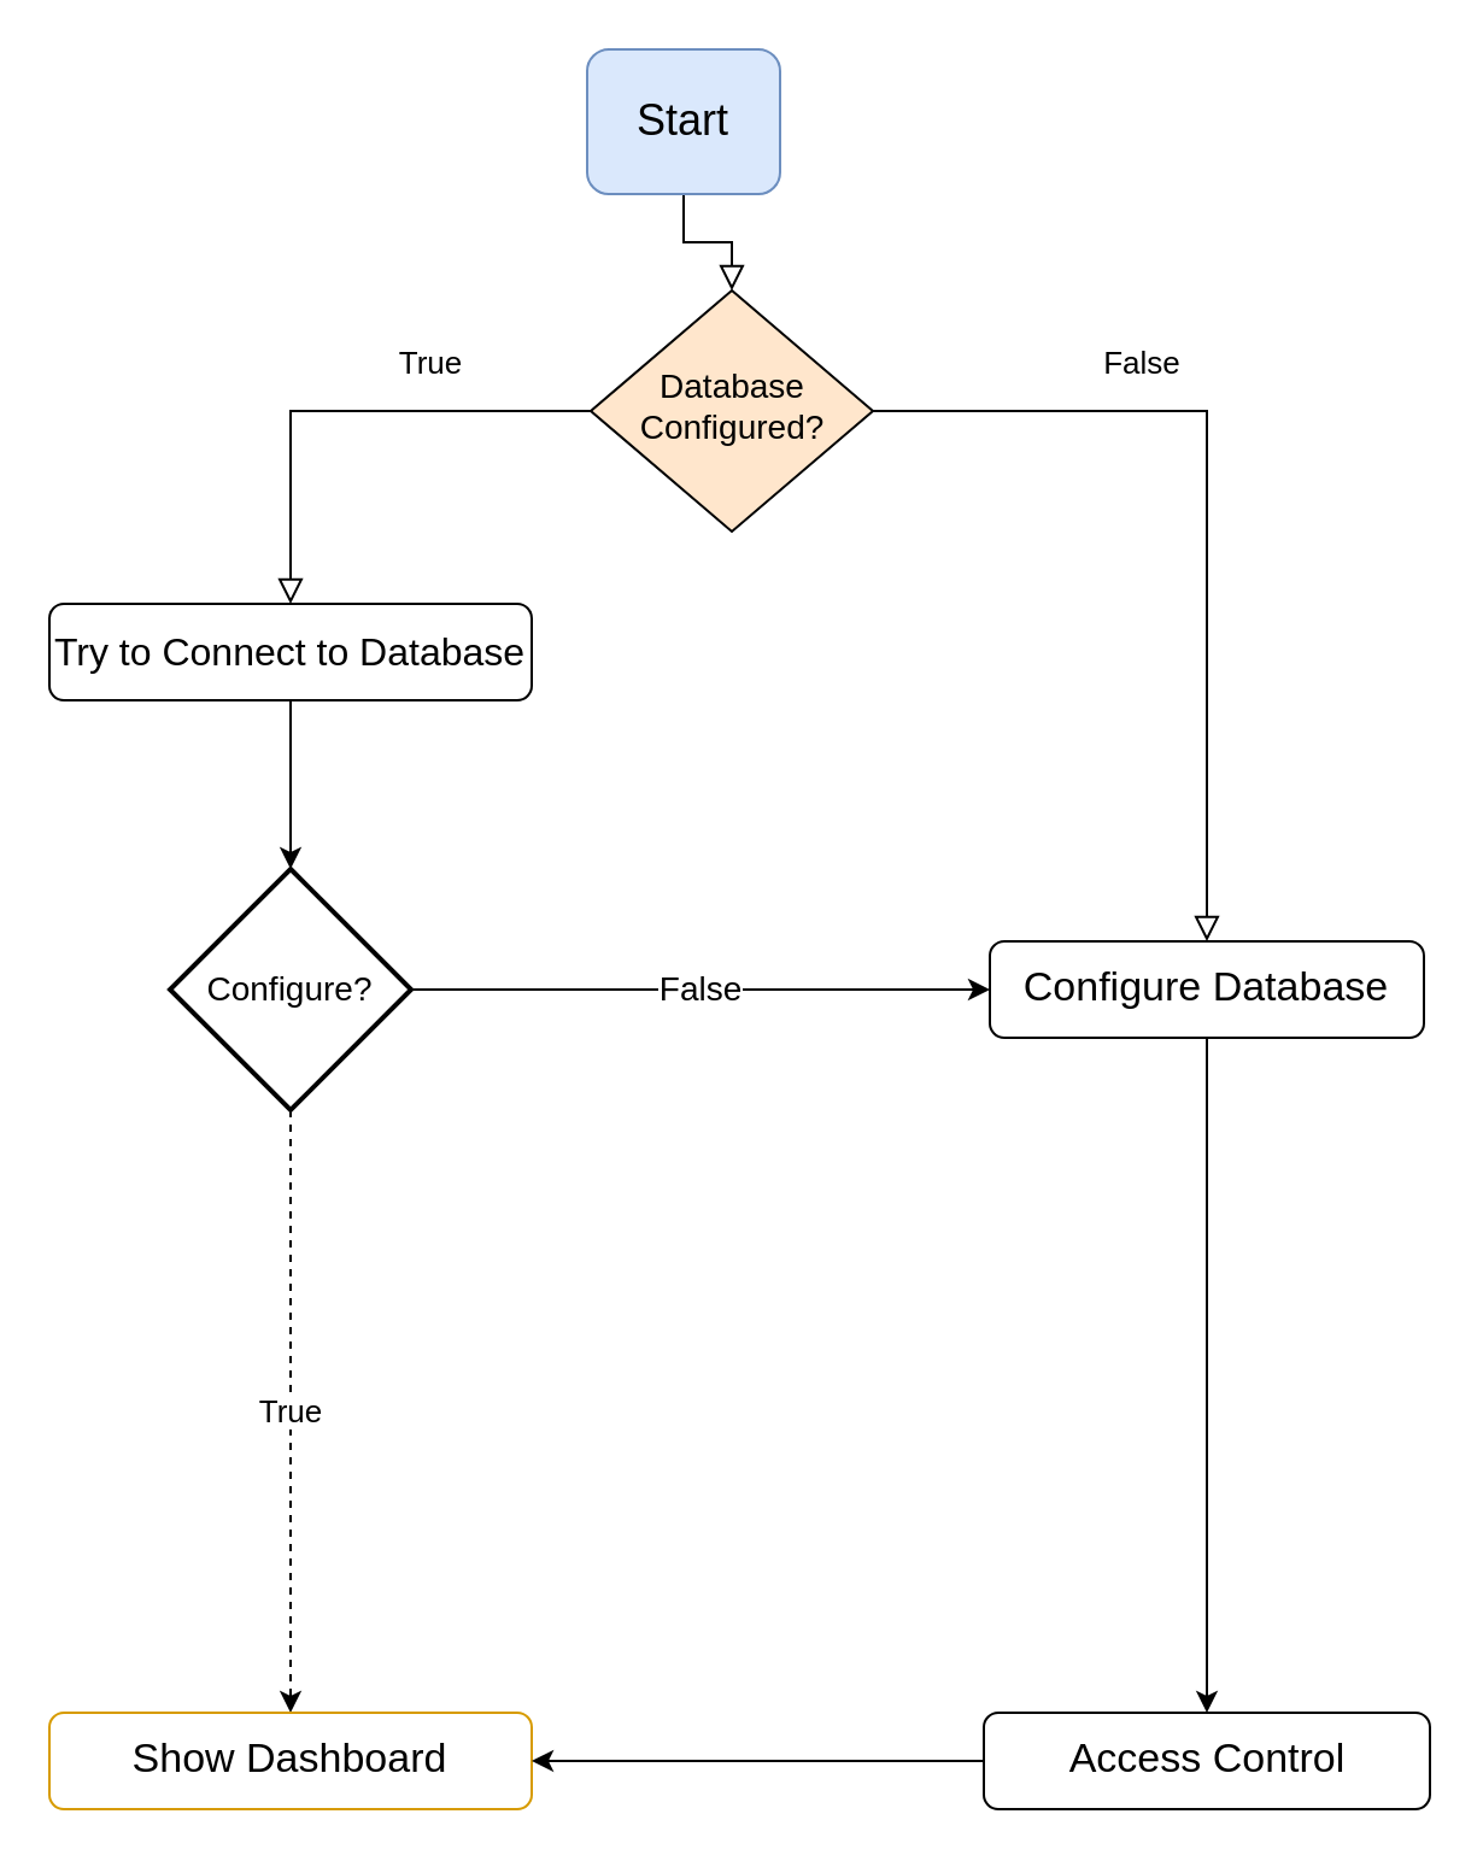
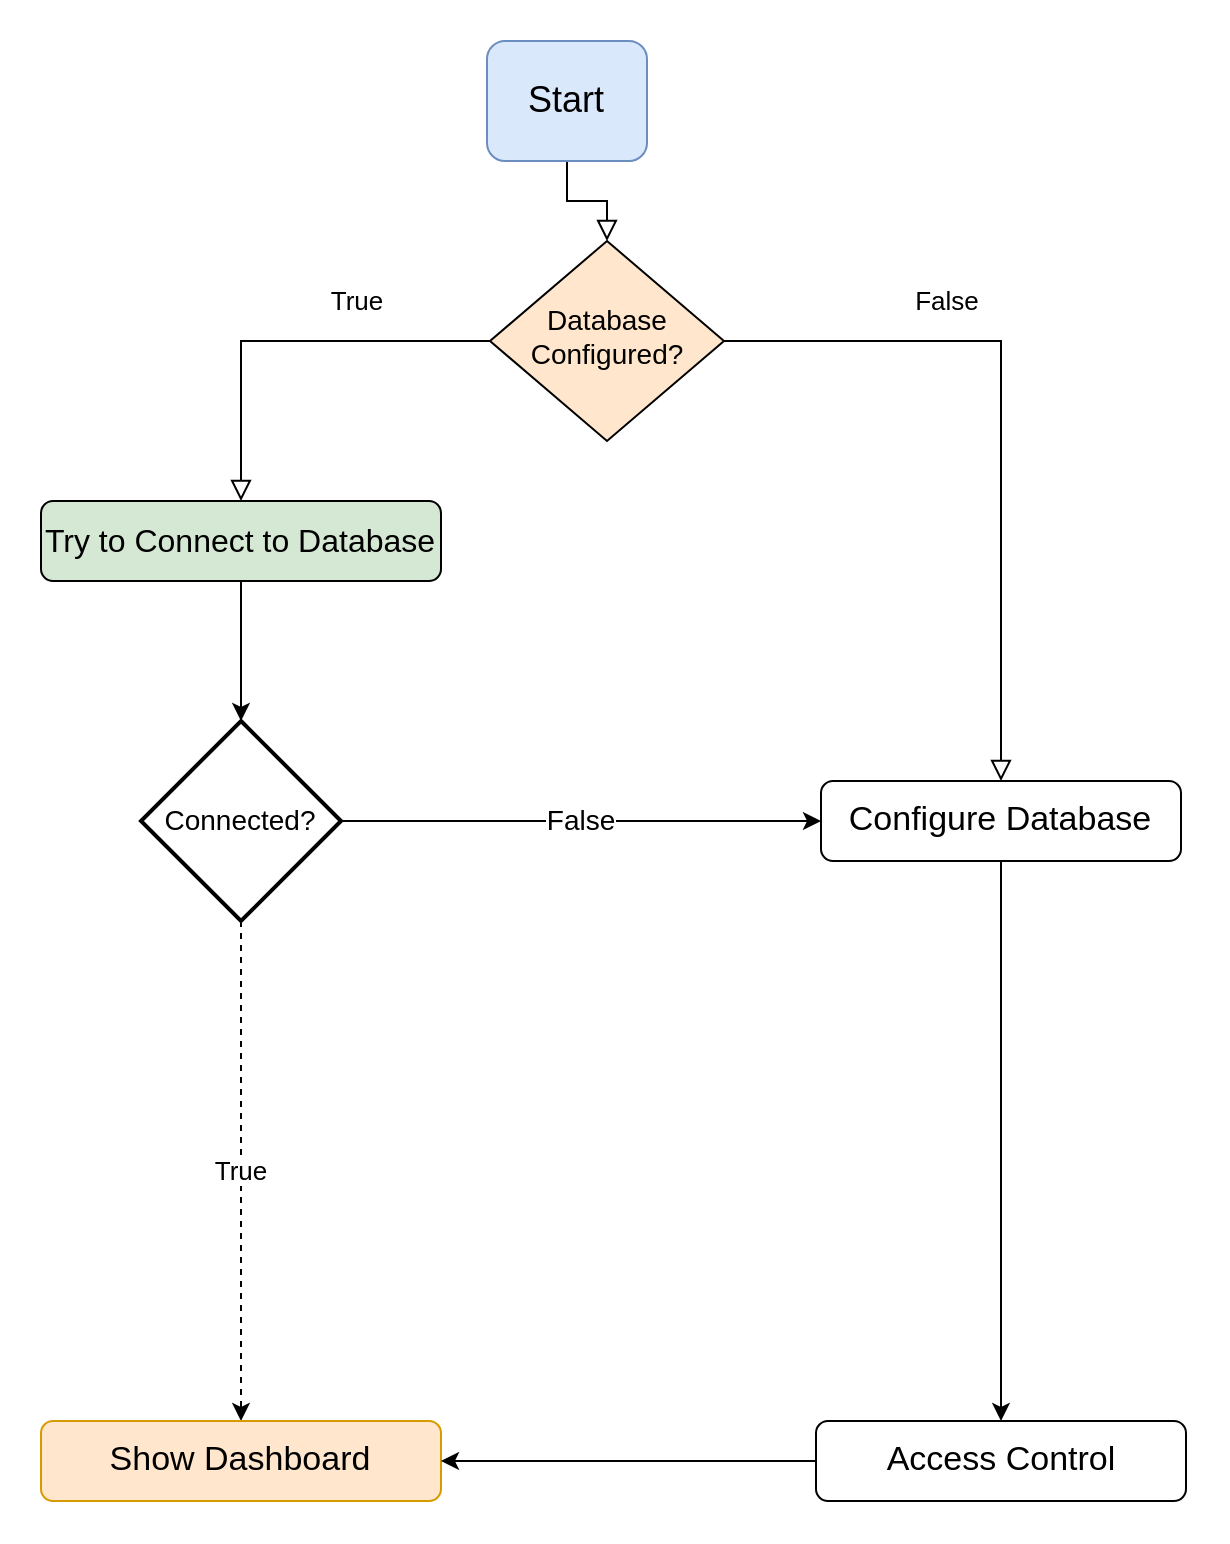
  <mxCell id="0" />
  <mxCell id="1" parent="0" />
  <mxCell id="2" value="" style="rounded=0;html=1;jettySize=auto;orthogonalLoop=1;fontSize=11;endArrow=block;endFill=0;endSize=8;strokeWidth=1;shadow=0;labelBackgroundColor=none;edgeStyle=orthogonalEdgeStyle;" parent="1" source="3" target="6" edge="1"><mxGeometry relative="1" as="geometry" /></mxCell>
  <mxCell id="3" value="Start" style="rounded=1;whiteSpace=wrap;html=1;fontSize=18;glass=0;strokeWidth=1;shadow=0;fillColor=#dae8fc;strokeColor=#6c8ebf;" parent="1" vertex="1"><mxGeometry x="243" y="20" width="80" height="60" as="geometry" /></mxCell>
  <mxCell id="4" value="True" style="rounded=0;html=1;jettySize=auto;orthogonalLoop=1;fontSize=13;endArrow=block;endFill=0;endSize=8;strokeWidth=1;shadow=0;labelBackgroundColor=none;edgeStyle=orthogonalEdgeStyle;entryX=0.5;entryY=0;entryDx=0;entryDy=0;" parent="1" source="6" target="10" edge="1"><mxGeometry x="-0.345" y="-20" relative="1" as="geometry"><mxPoint as="offset" /><mxPoint x="110" y="300" as="targetPoint" /></mxGeometry></mxCell>
  <mxCell id="5" value="False" style="edgeStyle=orthogonalEdgeStyle;rounded=0;html=1;jettySize=auto;orthogonalLoop=1;fontSize=13;endArrow=block;endFill=0;endSize=8;strokeWidth=1;shadow=0;labelBackgroundColor=none;" parent="1" source="6" target="8" edge="1"><mxGeometry x="-0.379" y="20" relative="1" as="geometry"><mxPoint as="offset" /></mxGeometry></mxCell>
  <mxCell id="6" value="Database Configured?" style="rhombus;whiteSpace=wrap;html=1;shadow=0;fontFamily=Helvetica;fontSize=14;align=center;strokeWidth=1;spacing=6;spacingTop=-4;fillColor=#ffe6cc;" parent="1" vertex="1"><mxGeometry x="244.5" y="120" width="117" height="100" as="geometry" /></mxCell>
  <mxCell id="7" value="" style="edgeStyle=orthogonalEdgeStyle;rounded=0;orthogonalLoop=1;jettySize=auto;html=1;fontSize=17;entryX=0.5;entryY=0;entryDx=0;entryDy=0;" edge="1" parent="1" source="8" target="16"><mxGeometry relative="1" as="geometry"><mxPoint x="500" y="510" as="targetPoint" /></mxGeometry></mxCell>
  <mxCell id="8" value="Configure Database" style="rounded=1;whiteSpace=wrap;html=1;fontSize=17;glass=0;strokeWidth=1;shadow=0;" parent="1" vertex="1"><mxGeometry x="410" y="390" width="180" height="40" as="geometry" /></mxCell>
  <mxCell id="9" style="edgeStyle=orthogonalEdgeStyle;rounded=0;orthogonalLoop=1;jettySize=auto;html=1;entryX=0.5;entryY=0;entryDx=0;entryDy=0;entryPerimeter=0;fontSize=14;" edge="1" parent="1" source="10" target="13"><mxGeometry relative="1" as="geometry" /></mxCell>
- <mxCell id="10" value="&lt;font style=&quot;font-size: 16px&quot;&gt;Try to Connect to Database&lt;/font&gt;" style="rounded=1;whiteSpace=wrap;html=1;fontSize=18;" vertex="1" parent="1"><mxGeometry x="20" y="250" width="200" height="40" as="geometry" /></mxCell>
+ <mxCell id="10" value="&lt;font style=&quot;font-size: 16px&quot;&gt;Try to Connect to Database&lt;/font&gt;" style="rounded=1;whiteSpace=wrap;html=1;fontSize=18;fillColor=#d5e8d4;" vertex="1" parent="1"><mxGeometry x="20" y="250" width="200" height="40" as="geometry" /></mxCell>
  <mxCell id="11" value="False&lt;br&gt;" style="edgeStyle=orthogonalEdgeStyle;rounded=0;orthogonalLoop=1;jettySize=auto;html=1;fontSize=14;entryX=0;entryY=0.5;entryDx=0;entryDy=0;" edge="1" parent="1" source="13" target="8"><mxGeometry relative="1" as="geometry"><mxPoint x="250" y="410" as="targetPoint" /></mxGeometry></mxCell>
  <mxCell id="12" value="True" style="edgeStyle=orthogonalEdgeStyle;rounded=0;orthogonalLoop=1;jettySize=auto;html=1;entryX=0.5;entryY=0;entryDx=0;entryDy=0;fontSize=13;dashed=1;" edge="1" parent="1" source="13" target="14"><mxGeometry relative="1" as="geometry" /></mxCell>
- <mxCell id="13" value="Configure?" style="strokeWidth=2;html=1;shape=mxgraph.flowchart.decision;whiteSpace=wrap;fontSize=14;" vertex="1" parent="1"><mxGeometry x="70" y="360" width="100" height="100" as="geometry" /></mxCell>
- <mxCell id="14" value="&lt;font style=&quot;font-size: 17px&quot;&gt;Show Dashboard&lt;/font&gt;" style="rounded=1;whiteSpace=wrap;html=1;fontSize=13;fillColor=#ffffff;strokeColor=#d79b00;" vertex="1" parent="1"><mxGeometry x="20" y="710" width="200" height="40" as="geometry" /></mxCell>
+ <mxCell id="13" value="Connected?" style="strokeWidth=2;html=1;shape=mxgraph.flowchart.decision;whiteSpace=wrap;fontSize=14;" vertex="1" parent="1"><mxGeometry x="70" y="360" width="100" height="100" as="geometry" /></mxCell>
+ <mxCell id="14" value="&lt;font style=&quot;font-size: 17px&quot;&gt;Show Dashboard&lt;/font&gt;" style="rounded=1;whiteSpace=wrap;html=1;fontSize=13;fillColor=#ffe6cc;strokeColor=#d79b00;" vertex="1" parent="1"><mxGeometry x="20" y="710" width="200" height="40" as="geometry" /></mxCell>
  <mxCell id="15" style="edgeStyle=orthogonalEdgeStyle;rounded=0;orthogonalLoop=1;jettySize=auto;html=1;entryX=1;entryY=0.5;entryDx=0;entryDy=0;fontSize=17;" edge="1" parent="1" source="16" target="14"><mxGeometry relative="1" as="geometry" /></mxCell>
  <mxCell id="16" value="Access Control" style="rounded=1;whiteSpace=wrap;html=1;fontSize=17;" vertex="1" parent="1"><mxGeometry x="407.5" y="710" width="185" height="40" as="geometry" /></mxCell>
